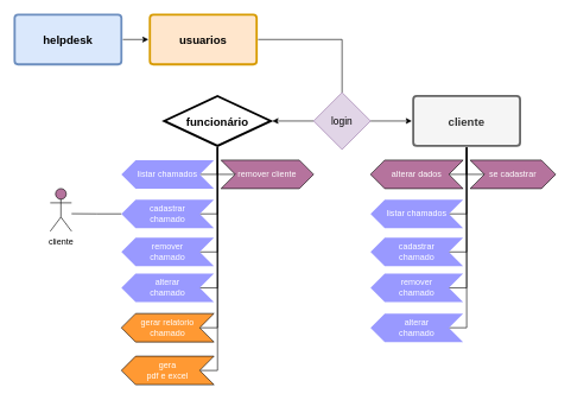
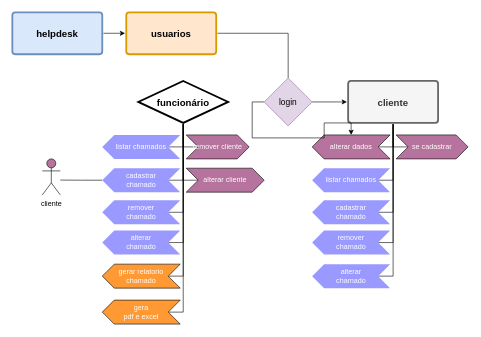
  <mxCell id="0" />
  <mxCell id="1" parent="0" />
  <mxCell id="2" style="edgeStyle=orthogonalEdgeStyle;rounded=0;orthogonalLoop=1;jettySize=auto;html=1;exitX=1;exitY=0.5;exitDx=0;exitDy=0;entryX=0;entryY=0.5;entryDx=0;entryDy=0;" edge="1" parent="1" source="3" target="5"><mxGeometry relative="1" as="geometry" /></mxCell>
  <mxCell id="3" value="helpdesk" style="rounded=1;whiteSpace=wrap;html=1;shadow=0;labelBackgroundColor=none;strokeColor=#6c8ebf;strokeWidth=3;fillColor=#dae8fc;fontFamily=Helvetica;fontSize=16;align=center;fontStyle=1;spacing=5;arcSize=7;perimeterSpacing=2;" parent="1" vertex="1"><mxGeometry x="20" y="20" width="150" height="70" as="geometry" /></mxCell>
  <mxCell id="4" style="edgeStyle=orthogonalEdgeStyle;rounded=0;orthogonalLoop=1;jettySize=auto;html=1;exitX=1;exitY=0.5;exitDx=0;exitDy=0;entryX=0.5;entryY=0;entryDx=0;entryDy=0;fontColor=#FFFFFF;endArrow=none;endFill=0;" edge="1" parent="1" source="5" target="33"><mxGeometry relative="1" as="geometry" /></mxCell>
  <mxCell id="5" value="usuarios" style="rounded=1;whiteSpace=wrap;html=1;shadow=0;labelBackgroundColor=none;strokeColor=#d79b00;strokeWidth=3;fillColor=#ffe6cc;fontFamily=Helvetica;fontSize=16;align=center;fontStyle=1;spacing=5;arcSize=7;perimeterSpacing=2;" vertex="1" parent="1"><mxGeometry x="210" y="20" width="150" height="70" as="geometry" /></mxCell>
  <mxCell id="6" style="edgeStyle=orthogonalEdgeStyle;rounded=0;orthogonalLoop=1;jettySize=auto;html=1;exitX=0.5;exitY=1;exitDx=0;exitDy=0;entryX=0;entryY=0.5;entryDx=0;entryDy=0;fontColor=#FFFFFF;endArrow=none;endFill=0;" edge="1" parent="1" source="14" target="23"><mxGeometry relative="1" as="geometry"><Array as="points"><mxPoint x="305" y="244.5" /></Array></mxGeometry></mxCell>
  <mxCell id="7" style="edgeStyle=orthogonalEdgeStyle;rounded=0;orthogonalLoop=1;jettySize=auto;html=1;exitX=0.5;exitY=1;exitDx=0;exitDy=0;entryX=0;entryY=0.5;entryDx=0;entryDy=0;fontColor=#FFFFFF;endArrow=none;endFill=0;" edge="1" parent="1" source="14" target="24"><mxGeometry relative="1" as="geometry"><Array as="points"><mxPoint x="305" y="245" /><mxPoint x="280" y="245" /></Array></mxGeometry></mxCell>
+ <mxCell id="8" style="edgeStyle=orthogonalEdgeStyle;rounded=0;orthogonalLoop=1;jettySize=auto;html=1;exitX=0.5;exitY=1;exitDx=0;exitDy=0;entryX=0;entryY=0.5;entryDx=0;entryDy=0;fontColor=#FFFFFF;endArrow=none;endFill=0;" edge="1" parent="1" source="14" target="29"><mxGeometry relative="1" as="geometry"><Array as="points"><mxPoint x="305" y="300" /></Array></mxGeometry></mxCell>
  <mxCell id="9" style="edgeStyle=orthogonalEdgeStyle;rounded=0;orthogonalLoop=1;jettySize=auto;html=1;exitX=0.5;exitY=1;exitDx=0;exitDy=0;entryX=0;entryY=0.5;entryDx=0;entryDy=0;fontColor=#FFFFFF;endArrow=none;endFill=0;" edge="1" parent="1" source="14" target="26"><mxGeometry relative="1" as="geometry"><Array as="points"><mxPoint x="305" y="300" /></Array></mxGeometry></mxCell>
  <mxCell id="10" style="edgeStyle=orthogonalEdgeStyle;rounded=0;orthogonalLoop=1;jettySize=auto;html=1;exitX=0.5;exitY=1;exitDx=0;exitDy=0;entryX=0;entryY=0.5;entryDx=0;entryDy=0;fontColor=#FFFFFF;endArrow=none;endFill=0;" edge="1" parent="1" source="14" target="27"><mxGeometry relative="1" as="geometry"><Array as="points"><mxPoint x="305" y="354" /><mxPoint x="280" y="354" /></Array></mxGeometry></mxCell>
  <mxCell id="11" style="edgeStyle=orthogonalEdgeStyle;rounded=0;orthogonalLoop=1;jettySize=auto;html=1;exitX=0.5;exitY=1;exitDx=0;exitDy=0;entryX=0;entryY=0.5;entryDx=0;entryDy=0;fontColor=#FFFFFF;endArrow=none;endFill=0;" edge="1" parent="1" source="14" target="28"><mxGeometry relative="1" as="geometry"><Array as="points"><mxPoint x="305" y="404" /></Array></mxGeometry></mxCell>
  <mxCell id="12" style="edgeStyle=orthogonalEdgeStyle;rounded=0;orthogonalLoop=1;jettySize=auto;html=1;exitX=0.5;exitY=1;exitDx=0;exitDy=0;entryX=0;entryY=0.5;entryDx=0;entryDy=0;fontColor=#FFFFFF;endArrow=none;endFill=0;" edge="1" parent="1" source="14" target="35"><mxGeometry relative="1" as="geometry"><Array as="points"><mxPoint x="305" y="520" /></Array></mxGeometry></mxCell>
  <mxCell id="13" style="edgeStyle=orthogonalEdgeStyle;rounded=0;orthogonalLoop=1;jettySize=auto;html=1;exitX=0.5;exitY=1;exitDx=0;exitDy=0;entryX=0;entryY=0.5;entryDx=0;entryDy=0;fontColor=#FFFFFF;endArrow=none;endFill=0;" edge="1" parent="1" source="14" target="40"><mxGeometry relative="1" as="geometry"><Array as="points"><mxPoint x="305" y="460" /></Array></mxGeometry></mxCell>
  <mxCell id="14" value="funcionário" style="rhombus;whiteSpace=wrap;html=1;shadow=0;labelBackgroundColor=none;strokeWidth=3;fontFamily=Helvetica;fontSize=16;align=center;fontStyle=1;spacing=5;arcSize=7;perimeterSpacing=2;strokeColor=default;" vertex="1" parent="1"><mxGeometry x="230" y="134.5" width="150" height="70" as="geometry" /></mxCell>
  <mxCell id="15" style="edgeStyle=orthogonalEdgeStyle;rounded=0;orthogonalLoop=1;jettySize=auto;html=1;exitX=0.5;exitY=1;exitDx=0;exitDy=0;entryX=0;entryY=0.5;entryDx=0;entryDy=0;endArrow=none;endFill=0;" edge="1" parent="1" source="21" target="22"><mxGeometry relative="1" as="geometry"><Array as="points"><mxPoint x="655" y="244.5" /></Array></mxGeometry></mxCell>
  <mxCell id="16" style="edgeStyle=orthogonalEdgeStyle;rounded=0;orthogonalLoop=1;jettySize=auto;html=1;exitX=0.5;exitY=1;exitDx=0;exitDy=0;entryX=0;entryY=0.5;entryDx=0;entryDy=0;fontColor=#FFFFFF;endArrow=none;endFill=0;" edge="1" parent="1" source="21" target="30"><mxGeometry relative="1" as="geometry"><Array as="points"><mxPoint x="655" y="245" /><mxPoint x="630" y="245" /></Array></mxGeometry></mxCell>
  <mxCell id="17" style="edgeStyle=orthogonalEdgeStyle;rounded=0;orthogonalLoop=1;jettySize=auto;html=1;exitX=0.5;exitY=1;exitDx=0;exitDy=0;entryX=0;entryY=0.5;entryDx=0;entryDy=0;fontColor=#FFFFFF;endArrow=none;endFill=0;" edge="1" parent="1" source="21" target="36"><mxGeometry relative="1" as="geometry"><Array as="points"><mxPoint x="655" y="300" /></Array></mxGeometry></mxCell>
  <mxCell id="18" style="edgeStyle=orthogonalEdgeStyle;rounded=0;orthogonalLoop=1;jettySize=auto;html=1;exitX=0.5;exitY=1;exitDx=0;exitDy=0;entryX=0;entryY=0.5;entryDx=0;entryDy=0;fontColor=#FFFFFF;endArrow=none;endFill=0;" edge="1" parent="1" source="21" target="37"><mxGeometry relative="1" as="geometry"><Array as="points"><mxPoint x="655" y="354" /><mxPoint x="630" y="354" /></Array></mxGeometry></mxCell>
  <mxCell id="19" style="edgeStyle=orthogonalEdgeStyle;rounded=0;orthogonalLoop=1;jettySize=auto;html=1;exitX=0.5;exitY=1;exitDx=0;exitDy=0;entryX=0;entryY=0.5;entryDx=0;entryDy=0;fontColor=#FFFFFF;endArrow=none;endFill=0;" edge="1" parent="1" source="21" target="38"><mxGeometry relative="1" as="geometry"><Array as="points"><mxPoint x="655" y="404" /></Array></mxGeometry></mxCell>
  <mxCell id="20" style="edgeStyle=orthogonalEdgeStyle;rounded=0;orthogonalLoop=1;jettySize=auto;html=1;exitX=0.5;exitY=1;exitDx=0;exitDy=0;entryX=0;entryY=0.5;entryDx=0;entryDy=0;fontColor=#FFFFFF;endArrow=none;endFill=0;" edge="1" parent="1" source="21" target="39"><mxGeometry relative="1" as="geometry"><Array as="points"><mxPoint x="655" y="460" /></Array></mxGeometry></mxCell>
  <mxCell id="21" value="cliente" style="rounded=1;whiteSpace=wrap;html=1;shadow=0;labelBackgroundColor=none;strokeColor=#666666;strokeWidth=3;fillColor=#f5f5f5;fontFamily=Helvetica;fontSize=16;fontColor=#333333;align=center;fontStyle=1;spacing=5;arcSize=7;perimeterSpacing=2;" vertex="1" parent="1"><mxGeometry x="580" y="134.5" width="150" height="70" as="geometry" /></mxCell>
  <mxCell id="22" value="&lt;font color=&quot;#ffffff&quot;&gt;se cadastrar&lt;/font&gt;" style="shape=step;perimeter=stepPerimeter;whiteSpace=wrap;html=1;fixedSize=1;fillColor=#B5739D;gradientColor=none;" vertex="1" parent="1"><mxGeometry x="660" y="224.5" width="120" height="40" as="geometry" /></mxCell>
- <mxCell id="23" value="&lt;font color=&quot;#ffffff&quot;&gt;remover cliente&lt;/font&gt;" style="shape=step;perimeter=stepPerimeter;whiteSpace=wrap;html=1;fixedSize=1;fillColor=#B5739D;gradientColor=none;" vertex="1" parent="1"><mxGeometry x="310" y="224.5" width="130" height="40" as="geometry" /></mxCell>
+ <mxCell id="23" value="&lt;font color=&quot;#ffffff&quot;&gt;remover cliente&lt;/font&gt;" style="shape=step;perimeter=stepPerimeter;whiteSpace=wrap;html=1;fixedSize=1;fillColor=#B5739D;gradientColor=none;" vertex="1" parent="1"><mxGeometry x="310" y="224.5" width="105" height="40" as="geometry" /></mxCell>
  <mxCell id="24" value="&lt;font color=&quot;#ffffff&quot;&gt;listar chamados&lt;/font&gt;" style="shape=step;perimeter=stepPerimeter;whiteSpace=wrap;html=1;fixedSize=1;fillColor=#9999FF;direction=west;strokeColor=none;" vertex="1" parent="1"><mxGeometry x="170" y="224.5" width="130" height="40" as="geometry" /></mxCell>
  <mxCell id="25" style="edgeStyle=orthogonalEdgeStyle;rounded=0;orthogonalLoop=1;jettySize=auto;html=1;exitX=1;exitY=0.5;exitDx=0;exitDy=0;fontColor=#FFFFFF;endArrow=none;endFill=0;" edge="1" parent="1" source="26"><mxGeometry relative="1" as="geometry"><mxPoint x="100" y="299.8" as="targetPoint" /></mxGeometry></mxCell>
  <mxCell id="26" value="&lt;font color=&quot;#ffffff&quot;&gt;cadastrar&lt;br&gt;chamado&lt;/font&gt;" style="shape=step;perimeter=stepPerimeter;whiteSpace=wrap;html=1;fixedSize=1;fillColor=#9999FF;direction=west;strokeColor=none;" vertex="1" parent="1"><mxGeometry x="170" y="280" width="130" height="40" as="geometry" /></mxCell>
  <mxCell id="27" value="&lt;font color=&quot;#ffffff&quot;&gt;remover&lt;br&gt;chamado&lt;/font&gt;" style="shape=step;perimeter=stepPerimeter;whiteSpace=wrap;html=1;fixedSize=1;fillColor=#9999FF;direction=west;strokeColor=none;" vertex="1" parent="1"><mxGeometry x="170" y="333.5" width="130" height="40" as="geometry" /></mxCell>
  <mxCell id="28" value="&lt;font color=&quot;#ffffff&quot;&gt;alterar&lt;br&gt;chamado&lt;/font&gt;" style="shape=step;perimeter=stepPerimeter;whiteSpace=wrap;html=1;fixedSize=1;fillColor=#9999FF;direction=west;strokeColor=none;" vertex="1" parent="1"><mxGeometry x="170" y="384" width="130" height="40" as="geometry" /></mxCell>
+ <mxCell id="29" value="&lt;font color=&quot;#ffffff&quot;&gt;alterar cliente&lt;/font&gt;" style="shape=step;perimeter=stepPerimeter;whiteSpace=wrap;html=1;fixedSize=1;fillColor=#B5739D;gradientColor=none;" vertex="1" parent="1"><mxGeometry x="310" y="280" width="130" height="40" as="geometry" /></mxCell>
  <mxCell id="30" value="&lt;font color=&quot;#ffffff&quot;&gt;alterar dados&lt;/font&gt;" style="shape=step;perimeter=stepPerimeter;whiteSpace=wrap;html=1;fixedSize=1;fillColor=#B5739D;gradientColor=none;direction=west;" vertex="1" parent="1"><mxGeometry x="520" y="224.5" width="130" height="40" as="geometry" /></mxCell>
- <mxCell id="31" style="edgeStyle=orthogonalEdgeStyle;rounded=0;orthogonalLoop=1;jettySize=auto;html=1;exitX=0;exitY=0.5;exitDx=0;exitDy=0;entryX=1;entryY=0.5;entryDx=0;entryDy=0;fontColor=#FFFFFF;" edge="1" parent="1" source="33" target="14"><mxGeometry relative="1" as="geometry" /></mxCell>
+ <mxCell id="31" style="edgeStyle=orthogonalEdgeStyle;rounded=0;orthogonalLoop=1;jettySize=auto;html=1;exitX=0;exitY=0.5;exitDx=0;exitDy=0;fontColor=#FFFFFF;" edge="1" parent="1" source="33" target="30"><mxGeometry relative="1" as="geometry" /></mxCell>
  <mxCell id="32" style="edgeStyle=orthogonalEdgeStyle;rounded=0;orthogonalLoop=1;jettySize=auto;html=1;exitX=1;exitY=0.5;exitDx=0;exitDy=0;entryX=0;entryY=0.5;entryDx=0;entryDy=0;fontColor=#FFFFFF;" edge="1" parent="1" source="33" target="21"><mxGeometry relative="1" as="geometry"><mxPoint x="530" y="160" as="sourcePoint" /></mxGeometry></mxCell>
  <mxCell id="33" value="login" style="rhombus;whiteSpace=wrap;html=1;fillColor=#e1d5e7;strokeColor=#9673a6;fontSize=14;rounded=0;" vertex="1" parent="1"><mxGeometry x="440" y="129.5" width="80" height="80" as="geometry" /></mxCell>
  <mxCell id="34" value="cliente" style="shape=umlActor;verticalLabelPosition=bottom;verticalAlign=top;html=1;outlineConnect=0;fontColor=#000000;fillColor=#B5739D;gradientColor=none;" vertex="1" parent="1"><mxGeometry x="70" y="264.5" width="30" height="60" as="geometry" /></mxCell>
  <mxCell id="35" value="&lt;font color=&quot;#ffffff&quot;&gt;gera&lt;br&gt;pdf e excel&lt;/font&gt;" style="shape=step;perimeter=stepPerimeter;whiteSpace=wrap;html=1;fixedSize=1;fillColor=#FF9933;gradientColor=none;direction=west;" vertex="1" parent="1"><mxGeometry x="170" y="500" width="130" height="40" as="geometry" /></mxCell>
  <mxCell id="36" value="&lt;font color=&quot;#ffffff&quot;&gt;listar chamados&lt;/font&gt;" style="shape=step;perimeter=stepPerimeter;whiteSpace=wrap;html=1;fixedSize=1;fillColor=#9999FF;gradientColor=none;direction=west;strokeColor=none;" vertex="1" parent="1"><mxGeometry x="520" y="280" width="130" height="40" as="geometry" /></mxCell>
  <mxCell id="37" value="&lt;font color=&quot;#ffffff&quot;&gt;cadastrar&lt;br&gt;chamado&lt;/font&gt;" style="shape=step;perimeter=stepPerimeter;whiteSpace=wrap;html=1;fixedSize=1;fillColor=#9999FF;gradientColor=none;direction=west;strokeColor=none;" vertex="1" parent="1"><mxGeometry x="520" y="333.5" width="130" height="40" as="geometry" /></mxCell>
  <mxCell id="38" value="&lt;font color=&quot;#ffffff&quot;&gt;remover&lt;br&gt;chamado&lt;/font&gt;" style="shape=step;perimeter=stepPerimeter;whiteSpace=wrap;html=1;fixedSize=1;fillColor=#9999FF;gradientColor=none;direction=west;strokeColor=none;" vertex="1" parent="1"><mxGeometry x="520" y="384" width="130" height="40" as="geometry" /></mxCell>
  <mxCell id="39" value="&lt;font color=&quot;#ffffff&quot;&gt;alterar&lt;br&gt;chamado&lt;/font&gt;" style="shape=step;perimeter=stepPerimeter;whiteSpace=wrap;html=1;fixedSize=1;fillColor=#9999FF;gradientColor=none;direction=west;strokeColor=none;" vertex="1" parent="1"><mxGeometry x="520" y="440" width="130" height="40" as="geometry" /></mxCell>
  <mxCell id="40" value="&lt;font color=&quot;#ffffff&quot;&gt;gerar relatorio&lt;br&gt;chamado&lt;/font&gt;" style="shape=step;perimeter=stepPerimeter;whiteSpace=wrap;html=1;fixedSize=1;fillColor=#FF9933;gradientColor=none;direction=west;" vertex="1" parent="1"><mxGeometry x="170" y="440" width="130" height="40" as="geometry" /></mxCell>
